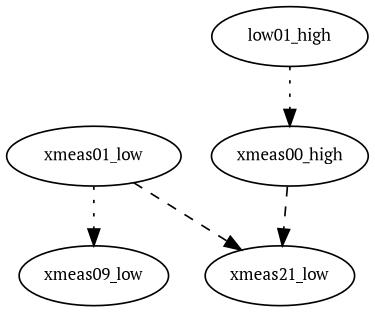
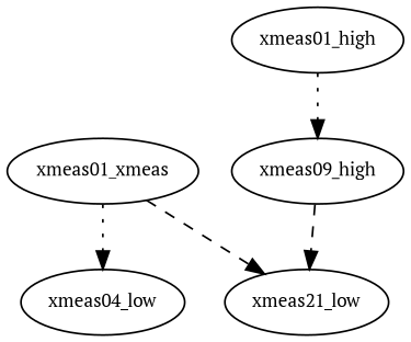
  digraph {
    fontname="PT Serif"
    node [fontname="PT Serif" fontsize=10 shape=oval]
    edge [fontname="PT Serif" style=dotted weight=5]
-   n1 [label=xmeas01_low width=0]
-   n2 [label=xmeas09_low width=0]
+   n1 [label=xmeas01_xmeas width=0]
+   n2 [label=xmeas04_low width=0]
    n3 [label=xmeas21_low width=0]
-   n4 [label=low01_high width=0]
-   n5 [label=xmeas00_high width=0]
+   n4 [label=xmeas01_high width=0]
+   n5 [label=xmeas09_high width=0]
    n1 -> n2
    n1 -> n3 [style=dashed]
    n4 -> n5
    n5 -> n3 [style=dashed]
  }
